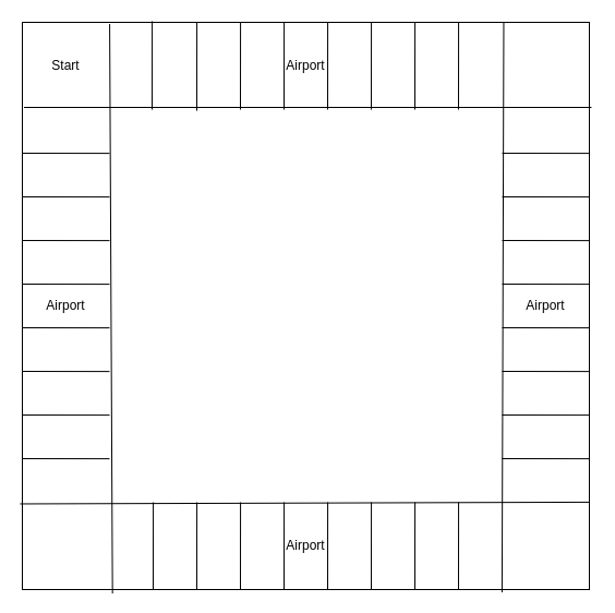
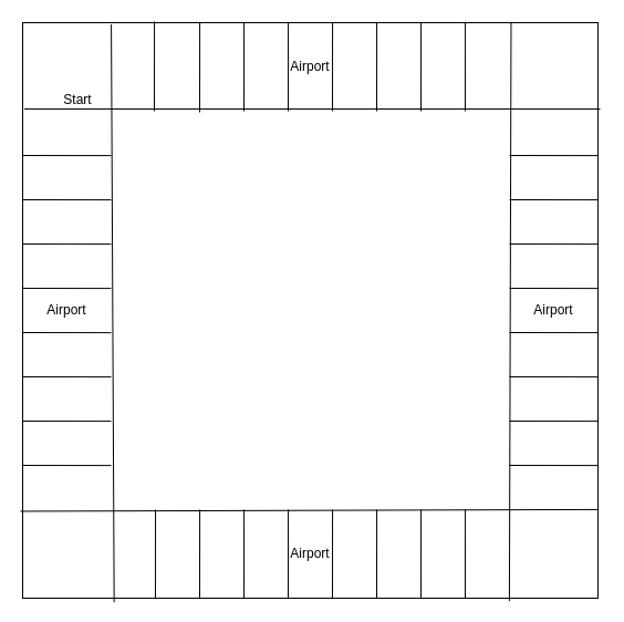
  <mxCell id="0" />
  <mxCell id="1" parent="0" />
  <mxCell id="2" value="" style="rounded=0;whiteSpace=wrap;html=1;" vertex="1" parent="1"><mxGeometry x="20" y="20" width="520" height="520" as="geometry" /></mxCell>
  <mxCell id="3" value="" style="endArrow=none;html=1;entryX=1;entryY=0.846;entryDx=0;entryDy=0;entryPerimeter=0;exitX=-0.004;exitY=0.849;exitDx=0;exitDy=0;exitPerimeter=0;" edge="1" parent="1" source="2" target="2"><mxGeometry width="50" height="50" relative="1" as="geometry"><mxPoint x="10" y="460" as="sourcePoint" /><mxPoint x="579" y="460" as="targetPoint" /></mxGeometry></mxCell>
  <mxCell id="4" value="" style="endArrow=none;html=1;entryX=0.154;entryY=0.003;entryDx=0;entryDy=0;entryPerimeter=0;exitX=0.159;exitY=1.007;exitDx=0;exitDy=0;exitPerimeter=0;" edge="1" parent="1" source="2" target="2"><mxGeometry width="50" height="50" relative="1" as="geometry"><mxPoint x="150" y="180" as="sourcePoint" /><mxPoint x="200" y="130" as="targetPoint" /></mxGeometry></mxCell>
  <mxCell id="5" value="" style="endArrow=none;html=1;entryX=0.003;entryY=0.15;entryDx=0;entryDy=0;entryPerimeter=0;" edge="1" parent="1" target="2"><mxGeometry width="50" height="50" relative="1" as="geometry"><mxPoint x="542" y="98" as="sourcePoint" /><mxPoint x="410" y="230" as="targetPoint" /></mxGeometry></mxCell>
  <mxCell id="6" value="" style="endArrow=none;html=1;entryX=0.849;entryY=0;entryDx=0;entryDy=0;entryPerimeter=0;exitX=0.846;exitY=1.005;exitDx=0;exitDy=0;exitPerimeter=0;" edge="1" parent="1" source="2" target="2"><mxGeometry width="50" height="50" relative="1" as="geometry"><mxPoint x="360" y="280" as="sourcePoint" /><mxPoint x="410" y="230" as="targetPoint" /></mxGeometry></mxCell>
  <mxCell id="7" value="" style="endArrow=none;html=1;entryX=1;entryY=0.231;entryDx=0;entryDy=0;entryPerimeter=0;" edge="1" parent="1" target="2"><mxGeometry width="50" height="50" relative="1" as="geometry"><mxPoint x="460" y="140" as="sourcePoint" /><mxPoint x="450" y="140" as="targetPoint" /></mxGeometry></mxCell>
  <mxCell id="8" value="" style="endArrow=none;html=1;entryX=1;entryY=0.231;entryDx=0;entryDy=0;entryPerimeter=0;" edge="1" parent="1"><mxGeometry width="50" height="50" relative="1" as="geometry"><mxPoint x="460" y="180" as="sourcePoint" /><mxPoint x="540" y="180.12" as="targetPoint" /></mxGeometry></mxCell>
  <mxCell id="9" value="" style="endArrow=none;html=1;entryX=1;entryY=0.231;entryDx=0;entryDy=0;entryPerimeter=0;" edge="1" parent="1"><mxGeometry width="50" height="50" relative="1" as="geometry"><mxPoint x="460" y="220" as="sourcePoint" /><mxPoint x="540" y="220.12" as="targetPoint" /></mxGeometry></mxCell>
  <mxCell id="10" value="" style="endArrow=none;html=1;entryX=1;entryY=0.231;entryDx=0;entryDy=0;entryPerimeter=0;" edge="1" parent="1"><mxGeometry width="50" height="50" relative="1" as="geometry"><mxPoint x="460" y="260" as="sourcePoint" /><mxPoint x="540" y="260.12" as="targetPoint" /></mxGeometry></mxCell>
  <mxCell id="11" value="" style="endArrow=none;html=1;entryX=1;entryY=0.231;entryDx=0;entryDy=0;entryPerimeter=0;" edge="1" parent="1"><mxGeometry width="50" height="50" relative="1" as="geometry"><mxPoint x="460" y="300" as="sourcePoint" /><mxPoint x="540" y="300.12" as="targetPoint" /></mxGeometry></mxCell>
  <mxCell id="12" value="" style="endArrow=none;html=1;entryX=1;entryY=0.231;entryDx=0;entryDy=0;entryPerimeter=0;" edge="1" parent="1"><mxGeometry width="50" height="50" relative="1" as="geometry"><mxPoint x="460" y="340" as="sourcePoint" /><mxPoint x="540" y="340.12" as="targetPoint" /></mxGeometry></mxCell>
  <mxCell id="13" value="" style="endArrow=none;html=1;entryX=1;entryY=0.231;entryDx=0;entryDy=0;entryPerimeter=0;" edge="1" parent="1"><mxGeometry width="50" height="50" relative="1" as="geometry"><mxPoint x="460" y="380" as="sourcePoint" /><mxPoint x="540" y="380.12" as="targetPoint" /></mxGeometry></mxCell>
  <mxCell id="14" value="" style="endArrow=none;html=1;entryX=1;entryY=0.231;entryDx=0;entryDy=0;entryPerimeter=0;" edge="1" parent="1"><mxGeometry width="50" height="50" relative="1" as="geometry"><mxPoint x="460" y="420" as="sourcePoint" /><mxPoint x="540" y="420.12" as="targetPoint" /></mxGeometry></mxCell>
  <mxCell id="15" value="" style="endArrow=none;html=1;entryX=1;entryY=0.231;entryDx=0;entryDy=0;entryPerimeter=0;" edge="1" parent="1"><mxGeometry width="50" height="50" relative="1" as="geometry"><mxPoint x="20" y="140" as="sourcePoint" /><mxPoint x="100" y="140.12" as="targetPoint" /></mxGeometry></mxCell>
  <mxCell id="16" value="" style="endArrow=none;html=1;entryX=1;entryY=0.231;entryDx=0;entryDy=0;entryPerimeter=0;" edge="1" parent="1"><mxGeometry width="50" height="50" relative="1" as="geometry"><mxPoint x="20" y="180" as="sourcePoint" /><mxPoint x="100" y="180.12" as="targetPoint" /></mxGeometry></mxCell>
  <mxCell id="17" value="" style="endArrow=none;html=1;entryX=1;entryY=0.231;entryDx=0;entryDy=0;entryPerimeter=0;" edge="1" parent="1"><mxGeometry width="50" height="50" relative="1" as="geometry"><mxPoint x="20" y="220" as="sourcePoint" /><mxPoint x="100" y="220.12" as="targetPoint" /></mxGeometry></mxCell>
  <mxCell id="18" value="" style="endArrow=none;html=1;entryX=1;entryY=0.231;entryDx=0;entryDy=0;entryPerimeter=0;" edge="1" parent="1"><mxGeometry width="50" height="50" relative="1" as="geometry"><mxPoint x="20" y="260" as="sourcePoint" /><mxPoint x="100" y="260.12" as="targetPoint" /></mxGeometry></mxCell>
  <mxCell id="19" value="" style="endArrow=none;html=1;entryX=1;entryY=0.231;entryDx=0;entryDy=0;entryPerimeter=0;" edge="1" parent="1"><mxGeometry width="50" height="50" relative="1" as="geometry"><mxPoint x="20" y="300" as="sourcePoint" /><mxPoint x="100" y="300.12" as="targetPoint" /></mxGeometry></mxCell>
  <mxCell id="20" value="" style="endArrow=none;html=1;entryX=1;entryY=0.231;entryDx=0;entryDy=0;entryPerimeter=0;" edge="1" parent="1"><mxGeometry width="50" height="50" relative="1" as="geometry"><mxPoint x="20" y="340" as="sourcePoint" /><mxPoint x="100" y="340.12" as="targetPoint" /></mxGeometry></mxCell>
  <mxCell id="21" value="" style="endArrow=none;html=1;entryX=1;entryY=0.231;entryDx=0;entryDy=0;entryPerimeter=0;" edge="1" parent="1"><mxGeometry width="50" height="50" relative="1" as="geometry"><mxPoint x="20" y="380" as="sourcePoint" /><mxPoint x="100" y="380.12" as="targetPoint" /></mxGeometry></mxCell>
  <mxCell id="22" value="" style="endArrow=none;html=1;entryX=1;entryY=0.231;entryDx=0;entryDy=0;entryPerimeter=0;" edge="1" parent="1"><mxGeometry width="50" height="50" relative="1" as="geometry"><mxPoint x="20" y="420" as="sourcePoint" /><mxPoint x="100" y="420.12" as="targetPoint" /></mxGeometry></mxCell>
  <mxCell id="23" value="" style="endArrow=none;html=1;entryX=0.229;entryY=-0.002;entryDx=0;entryDy=0;entryPerimeter=0;" edge="1" parent="1" target="2"><mxGeometry width="50" height="50" relative="1" as="geometry"><mxPoint x="139" y="100" as="sourcePoint" /><mxPoint x="170" y="50" as="targetPoint" /></mxGeometry></mxCell>
  <mxCell id="24" value="" style="endArrow=none;html=1;entryX=0.229;entryY=-0.002;entryDx=0;entryDy=0;entryPerimeter=0;" edge="1" parent="1"><mxGeometry width="50" height="50" relative="1" as="geometry"><mxPoint x="180" y="101.04" as="sourcePoint" /><mxPoint x="180.08" y="20" as="targetPoint" /></mxGeometry></mxCell>
  <mxCell id="25" value="" style="endArrow=none;html=1;entryX=0.229;entryY=-0.002;entryDx=0;entryDy=0;entryPerimeter=0;" edge="1" parent="1"><mxGeometry width="50" height="50" relative="1" as="geometry"><mxPoint x="220" y="100" as="sourcePoint" /><mxPoint x="220.08" y="20" as="targetPoint" /></mxGeometry></mxCell>
  <mxCell id="26" value="" style="endArrow=none;html=1;entryX=0.229;entryY=-0.002;entryDx=0;entryDy=0;entryPerimeter=0;" edge="1" parent="1"><mxGeometry width="50" height="50" relative="1" as="geometry"><mxPoint x="260" y="100" as="sourcePoint" /><mxPoint x="260.08" y="20" as="targetPoint" /></mxGeometry></mxCell>
  <mxCell id="27" value="" style="endArrow=none;html=1;entryX=0.229;entryY=-0.002;entryDx=0;entryDy=0;entryPerimeter=0;" edge="1" parent="1"><mxGeometry width="50" height="50" relative="1" as="geometry"><mxPoint x="300" y="100" as="sourcePoint" /><mxPoint x="300.08" y="20" as="targetPoint" /></mxGeometry></mxCell>
  <mxCell id="28" value="" style="endArrow=none;html=1;entryX=0.229;entryY=-0.002;entryDx=0;entryDy=0;entryPerimeter=0;" edge="1" parent="1"><mxGeometry width="50" height="50" relative="1" as="geometry"><mxPoint x="340" y="100" as="sourcePoint" /><mxPoint x="340.08" y="20" as="targetPoint" /></mxGeometry></mxCell>
  <mxCell id="29" value="" style="endArrow=none;html=1;entryX=0.229;entryY=-0.002;entryDx=0;entryDy=0;entryPerimeter=0;" edge="1" parent="1"><mxGeometry width="50" height="50" relative="1" as="geometry"><mxPoint x="380" y="100" as="sourcePoint" /><mxPoint x="380.08" y="20" as="targetPoint" /></mxGeometry></mxCell>
  <mxCell id="30" value="" style="endArrow=none;html=1;entryX=0.229;entryY=-0.002;entryDx=0;entryDy=0;entryPerimeter=0;" edge="1" parent="1"><mxGeometry width="50" height="50" relative="1" as="geometry"><mxPoint x="420" y="100" as="sourcePoint" /><mxPoint x="420.08" y="20" as="targetPoint" /></mxGeometry></mxCell>
  <mxCell id="31" value="" style="endArrow=none;html=1;entryX=0.229;entryY=-0.002;entryDx=0;entryDy=0;entryPerimeter=0;" edge="1" parent="1"><mxGeometry width="50" height="50" relative="1" as="geometry"><mxPoint x="140" y="540" as="sourcePoint" /><mxPoint x="140.08" y="460" as="targetPoint" /></mxGeometry></mxCell>
  <mxCell id="32" value="" style="endArrow=none;html=1;entryX=0.229;entryY=-0.002;entryDx=0;entryDy=0;entryPerimeter=0;" edge="1" parent="1"><mxGeometry width="50" height="50" relative="1" as="geometry"><mxPoint x="180" y="540" as="sourcePoint" /><mxPoint x="180.08" y="460" as="targetPoint" /></mxGeometry></mxCell>
  <mxCell id="33" value="" style="endArrow=none;html=1;entryX=0.229;entryY=-0.002;entryDx=0;entryDy=0;entryPerimeter=0;" edge="1" parent="1"><mxGeometry width="50" height="50" relative="1" as="geometry"><mxPoint x="220" y="540" as="sourcePoint" /><mxPoint x="220.08" y="460" as="targetPoint" /></mxGeometry></mxCell>
  <mxCell id="34" value="" style="endArrow=none;html=1;entryX=0.229;entryY=-0.002;entryDx=0;entryDy=0;entryPerimeter=0;" edge="1" parent="1"><mxGeometry width="50" height="50" relative="1" as="geometry"><mxPoint x="260" y="540" as="sourcePoint" /><mxPoint x="260.08" y="460" as="targetPoint" /></mxGeometry></mxCell>
  <mxCell id="35" value="" style="endArrow=none;html=1;entryX=0.229;entryY=-0.002;entryDx=0;entryDy=0;entryPerimeter=0;" edge="1" parent="1"><mxGeometry width="50" height="50" relative="1" as="geometry"><mxPoint x="300" y="540" as="sourcePoint" /><mxPoint x="300.08" y="460" as="targetPoint" /></mxGeometry></mxCell>
  <mxCell id="36" value="" style="endArrow=none;html=1;entryX=0.229;entryY=-0.002;entryDx=0;entryDy=0;entryPerimeter=0;" edge="1" parent="1"><mxGeometry width="50" height="50" relative="1" as="geometry"><mxPoint x="340" y="540" as="sourcePoint" /><mxPoint x="340.08" y="460" as="targetPoint" /></mxGeometry></mxCell>
  <mxCell id="37" value="" style="endArrow=none;html=1;entryX=0.229;entryY=-0.002;entryDx=0;entryDy=0;entryPerimeter=0;" edge="1" parent="1"><mxGeometry width="50" height="50" relative="1" as="geometry"><mxPoint x="380" y="540" as="sourcePoint" /><mxPoint x="380.08" y="460" as="targetPoint" /></mxGeometry></mxCell>
  <mxCell id="38" value="" style="endArrow=none;html=1;entryX=0.229;entryY=-0.002;entryDx=0;entryDy=0;entryPerimeter=0;" edge="1" parent="1"><mxGeometry width="50" height="50" relative="1" as="geometry"><mxPoint x="420" y="540" as="sourcePoint" /><mxPoint x="420.08" y="460" as="targetPoint" /></mxGeometry></mxCell>
- <mxCell id="39" value="Start" style="text;html=1;strokeColor=none;fillColor=none;align=center;verticalAlign=middle;whiteSpace=wrap;rounded=0;" vertex="1" parent="1"><mxGeometry x="20" y="20" width="80" height="80" as="geometry" /></mxCell>
+ <mxCell id="39" value="Start" style="text;html=1;strokeColor=none;fillColor=none;align=center;verticalAlign=middle;whiteSpace=wrap;rounded=0;" vertex="1" parent="1"><mxGeometry x="30" y="50" width="80" height="80" as="geometry" /></mxCell>
  <mxCell id="40" value="Airport" style="text;html=1;strokeColor=none;fillColor=none;align=center;verticalAlign=middle;whiteSpace=wrap;rounded=0;" vertex="1" parent="1"><mxGeometry x="260" y="20" width="40" height="80" as="geometry" /></mxCell>
  <mxCell id="41" value="Airport" style="text;html=1;strokeColor=none;fillColor=none;align=center;verticalAlign=middle;whiteSpace=wrap;rounded=0;" vertex="1" parent="1"><mxGeometry x="460" y="260" width="80" height="40" as="geometry" /></mxCell>
  <mxCell id="42" value="Airport" style="text;html=1;strokeColor=none;fillColor=none;align=center;verticalAlign=middle;whiteSpace=wrap;rounded=0;" vertex="1" parent="1"><mxGeometry x="260" y="460" width="40" height="80" as="geometry" /></mxCell>
  <mxCell id="43" value="Airport" style="text;html=1;strokeColor=none;fillColor=none;align=center;verticalAlign=middle;whiteSpace=wrap;rounded=0;" vertex="1" parent="1"><mxGeometry x="20" y="260" width="80" height="40" as="geometry" /></mxCell>
